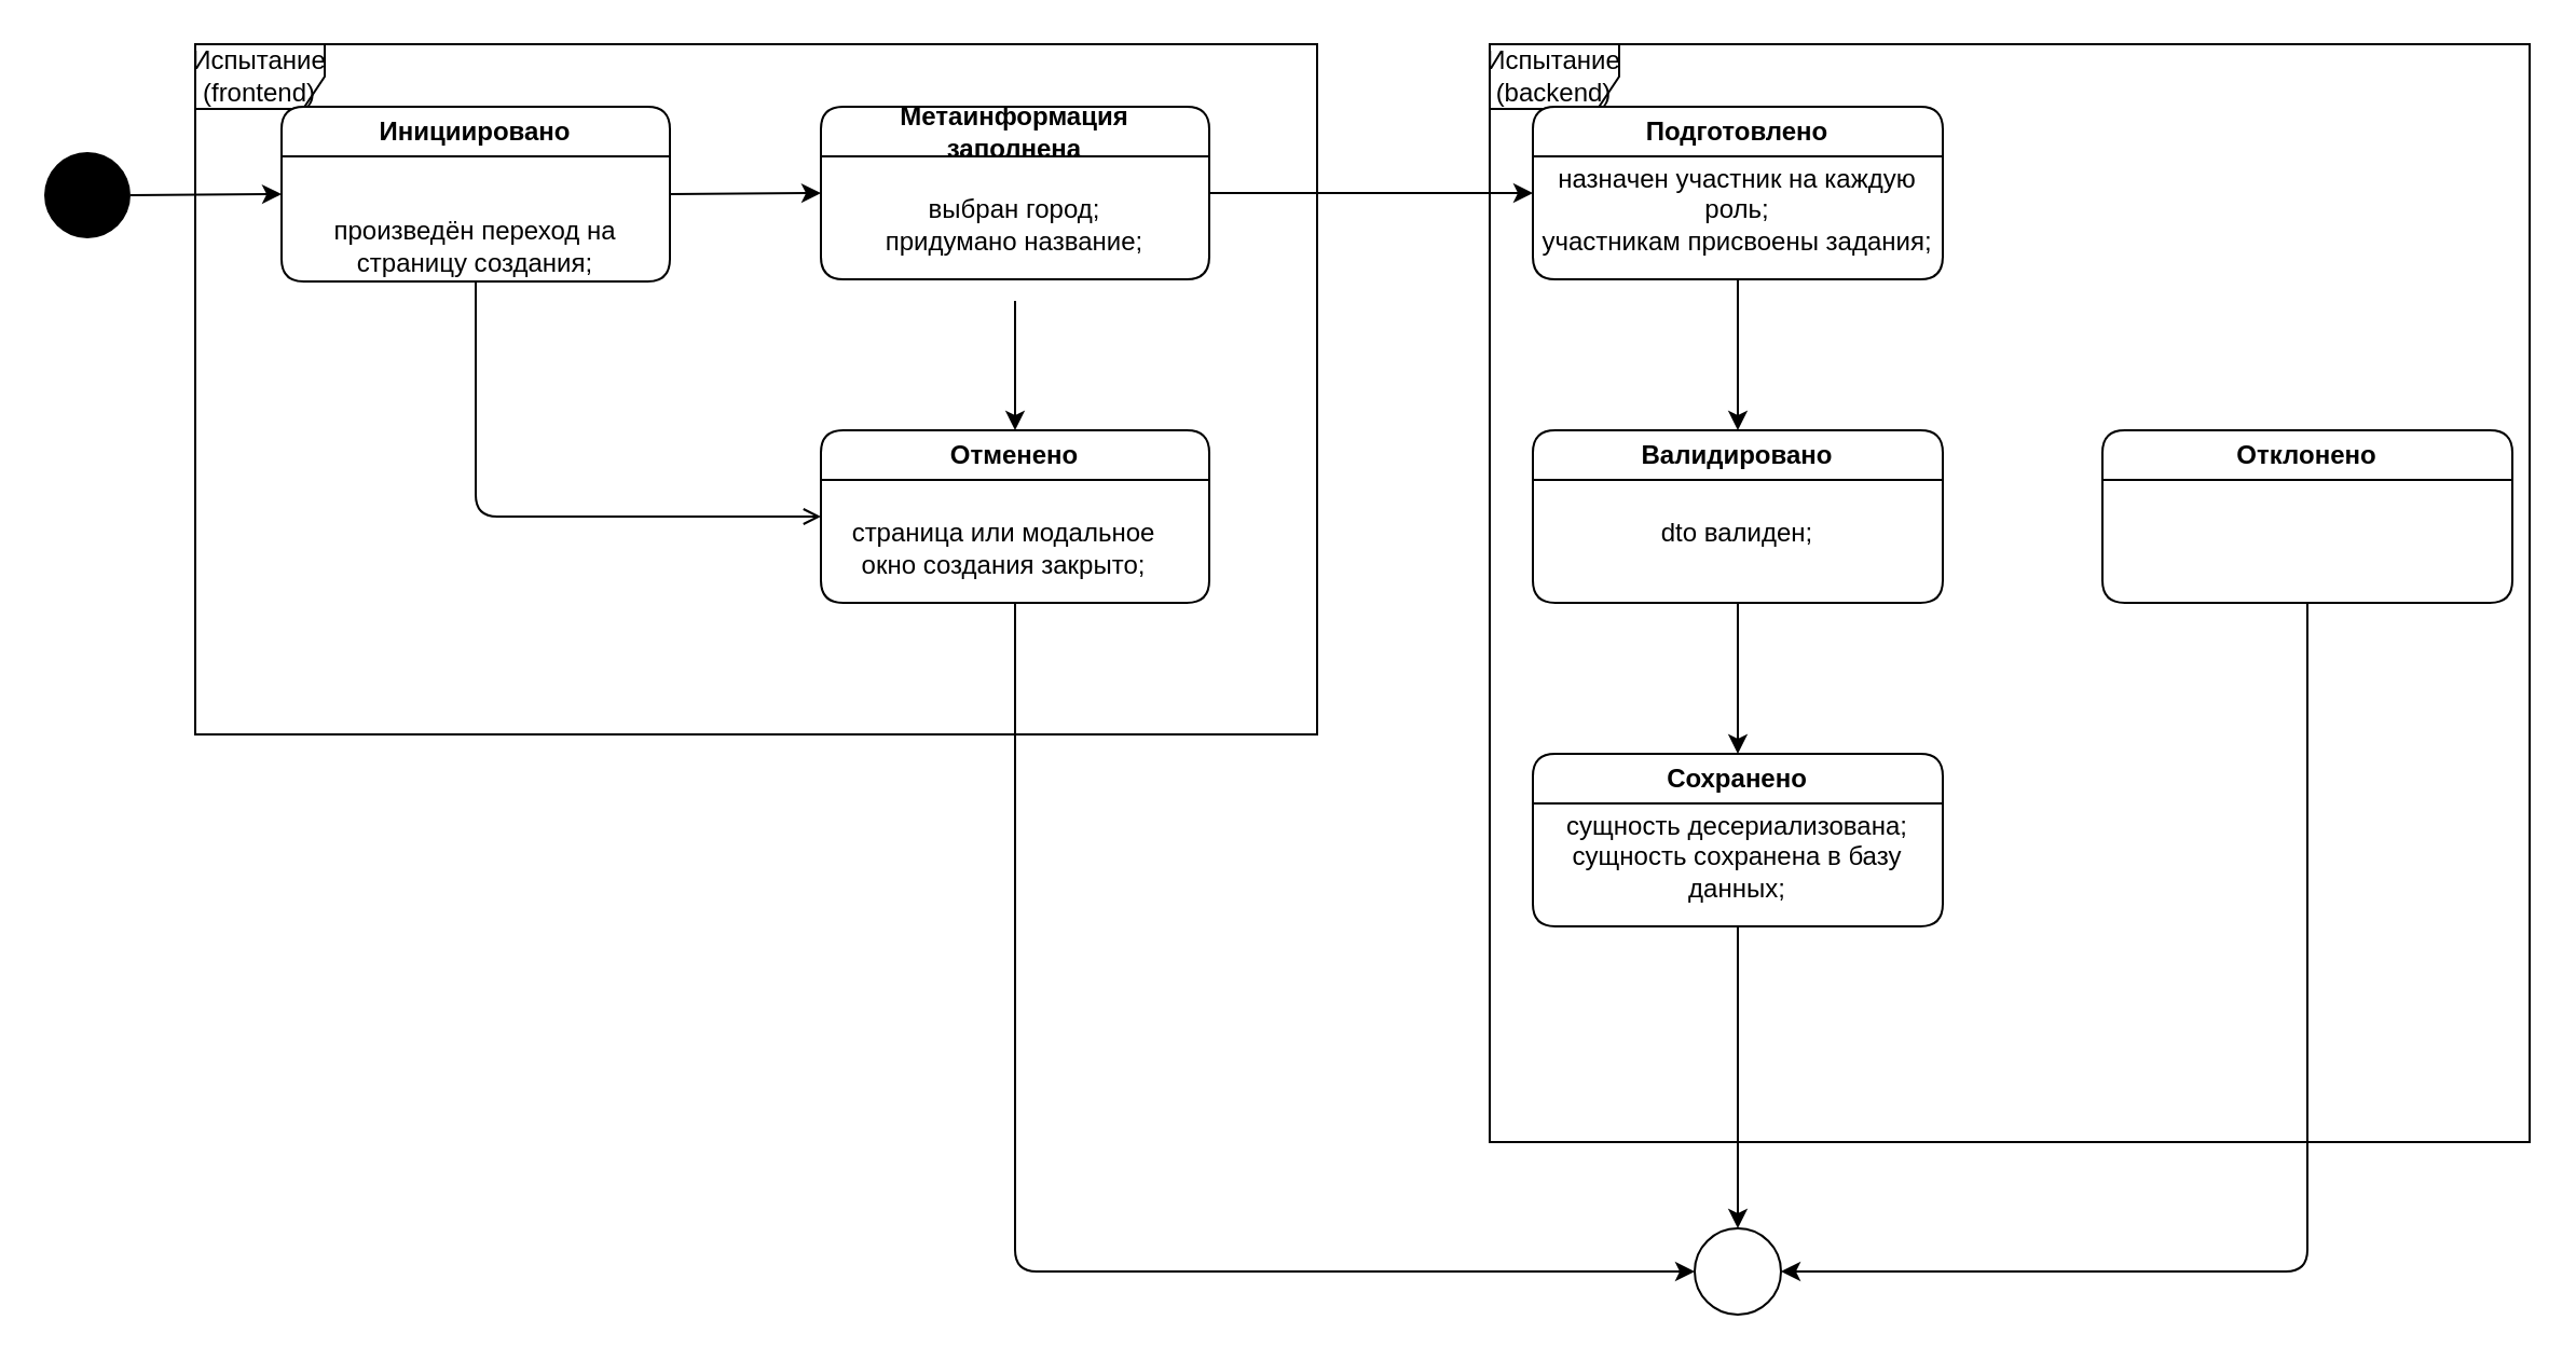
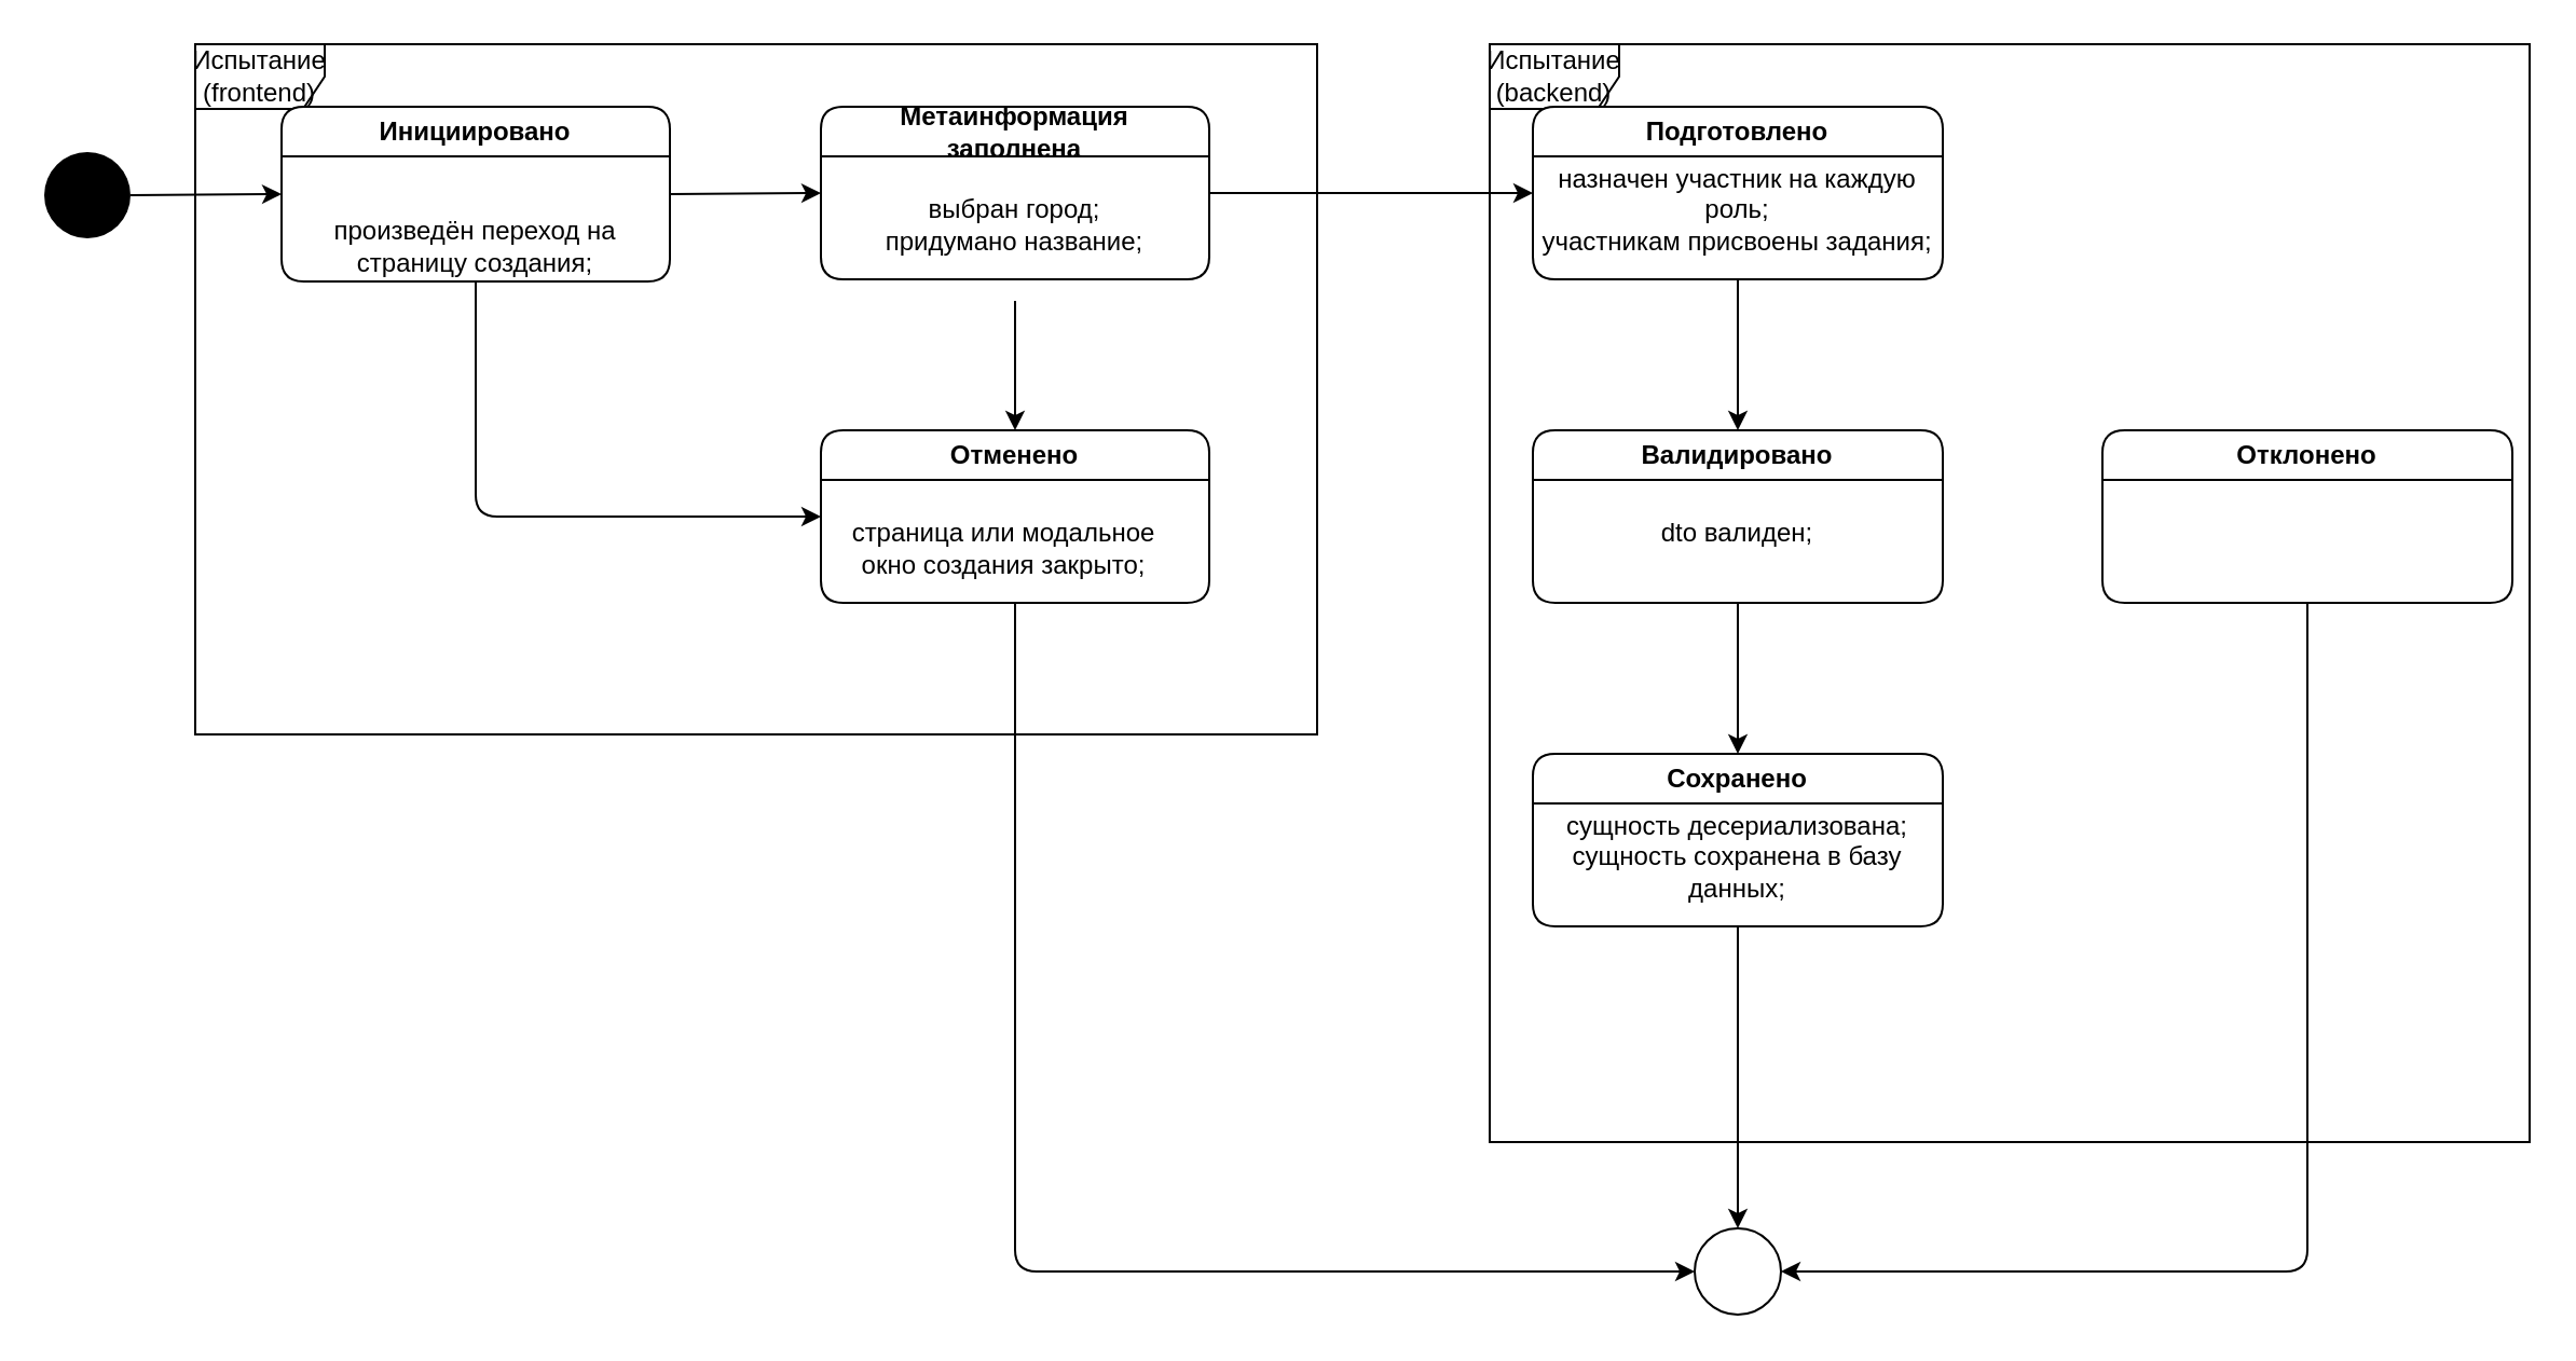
  <mxCell id="0" />
  <mxCell id="1" parent="0" />
  <mxCell id="2" value="Испытание (backend)" style="shape=umlFrame;whiteSpace=wrap;html=1;" vertex="1" parent="1"><mxGeometry x="690" y="20" width="482" height="509" as="geometry" /></mxCell>
  <mxCell id="3" value="Испытание (frontend)" style="shape=umlFrame;whiteSpace=wrap;html=1;" parent="1" vertex="1"><mxGeometry x="90" y="20" width="520" height="320" as="geometry" /></mxCell>
  <mxCell id="4" style="edgeStyle=none;html=1;exitX=1;exitY=0.5;exitDx=0;exitDy=0;entryX=0;entryY=0.5;entryDx=0;entryDy=0;" parent="1" source="5" target="8" edge="1"><mxGeometry relative="1" as="geometry" /></mxCell>
  <mxCell id="5" value="" style="ellipse;whiteSpace=wrap;html=1;fillStyle=solid;strokeColor=none;fillColor=#000000;" parent="1" vertex="1"><mxGeometry x="20" y="70" width="40" height="40" as="geometry" /></mxCell>
  <mxCell id="6" style="edgeStyle=none;html=1;exitX=1;exitY=0.5;exitDx=0;exitDy=0;entryX=0;entryY=0.5;entryDx=0;entryDy=0;" parent="1" source="8" target="11" edge="1"><mxGeometry relative="1" as="geometry" /></mxCell>
- <mxCell id="7" style="edgeStyle=none;html=1;exitX=0.5;exitY=1;exitDx=0;exitDy=0;entryX=0;entryY=0.5;entryDx=0;entryDy=0;endArrow=open;" parent="1" source="8" target="17" edge="1"><mxGeometry relative="1" as="geometry"><Array as="points"><mxPoint x="220" y="239" /></Array></mxGeometry></mxCell>
+ <mxCell id="7" style="edgeStyle=none;html=1;exitX=0.5;exitY=1;exitDx=0;exitDy=0;entryX=0;entryY=0.5;entryDx=0;entryDy=0;" parent="1" source="8" target="17" edge="1"><mxGeometry relative="1" as="geometry"><Array as="points"><mxPoint x="220" y="239" /></Array></mxGeometry></mxCell>
  <mxCell id="8" value="Инициировано" style="swimlane;whiteSpace=wrap;html=1;rounded=1;" parent="1" vertex="1"><mxGeometry x="130" y="49" width="180" height="81" as="geometry" /></mxCell>
  <mxCell id="9" style="edgeStyle=none;html=1;entryX=0.5;entryY=0;entryDx=0;entryDy=0;" parent="1" target="17" edge="1"><mxGeometry relative="1" as="geometry"><mxPoint x="470" y="139" as="sourcePoint" /></mxGeometry></mxCell>
  <mxCell id="10" style="edgeStyle=none;html=1;exitX=1;exitY=0.5;exitDx=0;exitDy=0;entryX=0;entryY=0.5;entryDx=0;entryDy=0;" parent="1" source="11" target="14" edge="1"><mxGeometry relative="1" as="geometry" /></mxCell>
  <mxCell id="11" value="Метаинформация &lt;br&gt;заполнена" style="swimlane;whiteSpace=wrap;html=1;rounded=1;" parent="1" vertex="1"><mxGeometry x="380" y="49" width="180" height="80" as="geometry" /></mxCell>
  <mxCell id="12" value="выбран город;&lt;br&gt;придумано название;" style="text;html=1;strokeColor=none;fillColor=none;align=center;verticalAlign=middle;whiteSpace=wrap;rounded=0;" parent="11" vertex="1"><mxGeometry x="15" y="40" width="150" height="30" as="geometry" /></mxCell>
  <mxCell id="13" style="edgeStyle=none;html=1;exitX=0.5;exitY=1;exitDx=0;exitDy=0;entryX=0.5;entryY=0;entryDx=0;entryDy=0;" edge="1" parent="1" source="14" target="22"><mxGeometry relative="1" as="geometry" /></mxCell>
  <mxCell id="14" value="Подготовлено" style="swimlane;whiteSpace=wrap;html=1;rounded=1;startSize=23;" parent="1" vertex="1"><mxGeometry x="710" y="49" width="190" height="80" as="geometry" /></mxCell>
  <mxCell id="15" value="назначен участник на каждую роль;&lt;br&gt;участникам присвоены задания;" style="text;html=1;strokeColor=none;fillColor=none;align=center;verticalAlign=middle;whiteSpace=wrap;rounded=0;" parent="14" vertex="1"><mxGeometry y="33" width="190" height="30" as="geometry" /></mxCell>
  <mxCell id="16" style="edgeStyle=none;html=1;exitX=0.5;exitY=1;exitDx=0;exitDy=0;entryX=0;entryY=0.5;entryDx=0;entryDy=0;" parent="1" source="17" target="18" edge="1"><mxGeometry relative="1" as="geometry"><Array as="points"><mxPoint x="470" y="589" /></Array></mxGeometry></mxCell>
  <mxCell id="17" value="Отменено" style="swimlane;whiteSpace=wrap;html=1;rounded=1;" parent="1" vertex="1"><mxGeometry x="380" y="199" width="180" height="80" as="geometry" /></mxCell>
  <mxCell id="18" value="" style="ellipse;whiteSpace=wrap;html=1;" parent="1" vertex="1"><mxGeometry x="785" y="569" width="40" height="40" as="geometry" /></mxCell>
  <mxCell id="19" value="произведён переход на страницу создания;" style="text;html=1;strokeColor=none;fillColor=none;align=center;verticalAlign=middle;whiteSpace=wrap;rounded=0;" parent="1" vertex="1"><mxGeometry x="145" y="99" width="150" height="30" as="geometry" /></mxCell>
  <mxCell id="20" value="страница или модальное окно создания закрыто;" style="text;html=1;strokeColor=none;fillColor=none;align=center;verticalAlign=middle;whiteSpace=wrap;rounded=0;" parent="1" vertex="1"><mxGeometry x="390" y="239" width="150" height="30" as="geometry" /></mxCell>
  <mxCell id="21" style="edgeStyle=none;html=1;exitX=0.5;exitY=1;exitDx=0;exitDy=0;entryX=0.5;entryY=0;entryDx=0;entryDy=0;" edge="1" parent="1" source="22" target="25"><mxGeometry relative="1" as="geometry" /></mxCell>
  <mxCell id="22" value="Валидировано" style="swimlane;whiteSpace=wrap;html=1;rounded=1;startSize=23;" vertex="1" parent="1"><mxGeometry x="710" y="199" width="190" height="80" as="geometry" /></mxCell>
  <mxCell id="23" value="dto валиден;" style="text;html=1;strokeColor=none;fillColor=none;align=center;verticalAlign=middle;whiteSpace=wrap;rounded=0;" vertex="1" parent="22"><mxGeometry y="33" width="190" height="30" as="geometry" /></mxCell>
  <mxCell id="24" style="edgeStyle=none;html=1;exitX=0.5;exitY=1;exitDx=0;exitDy=0;entryX=0.5;entryY=0;entryDx=0;entryDy=0;" edge="1" parent="1" source="25" target="18"><mxGeometry relative="1" as="geometry" /></mxCell>
  <mxCell id="25" value="Cохранено" style="swimlane;whiteSpace=wrap;html=1;rounded=1;startSize=23;" vertex="1" parent="1"><mxGeometry x="710" y="349" width="190" height="80" as="geometry" /></mxCell>
  <mxCell id="26" value="сущность десериализована;&lt;br&gt;сущность сохранена в базу данных;" style="text;html=1;strokeColor=none;fillColor=none;align=center;verticalAlign=middle;whiteSpace=wrap;rounded=0;" vertex="1" parent="25"><mxGeometry y="33" width="190" height="30" as="geometry" /></mxCell>
  <mxCell id="27" style="edgeStyle=none;html=1;exitX=0.5;exitY=1;exitDx=0;exitDy=0;entryX=1;entryY=0.5;entryDx=0;entryDy=0;" edge="1" parent="1" source="28" target="18"><mxGeometry relative="1" as="geometry"><Array as="points"><mxPoint x="1069" y="589" /></Array></mxGeometry></mxCell>
  <mxCell id="28" value="Отклонено" style="swimlane;whiteSpace=wrap;html=1;rounded=1;startSize=23;" vertex="1" parent="1"><mxGeometry x="974" y="199" width="190" height="80" as="geometry" /></mxCell>
